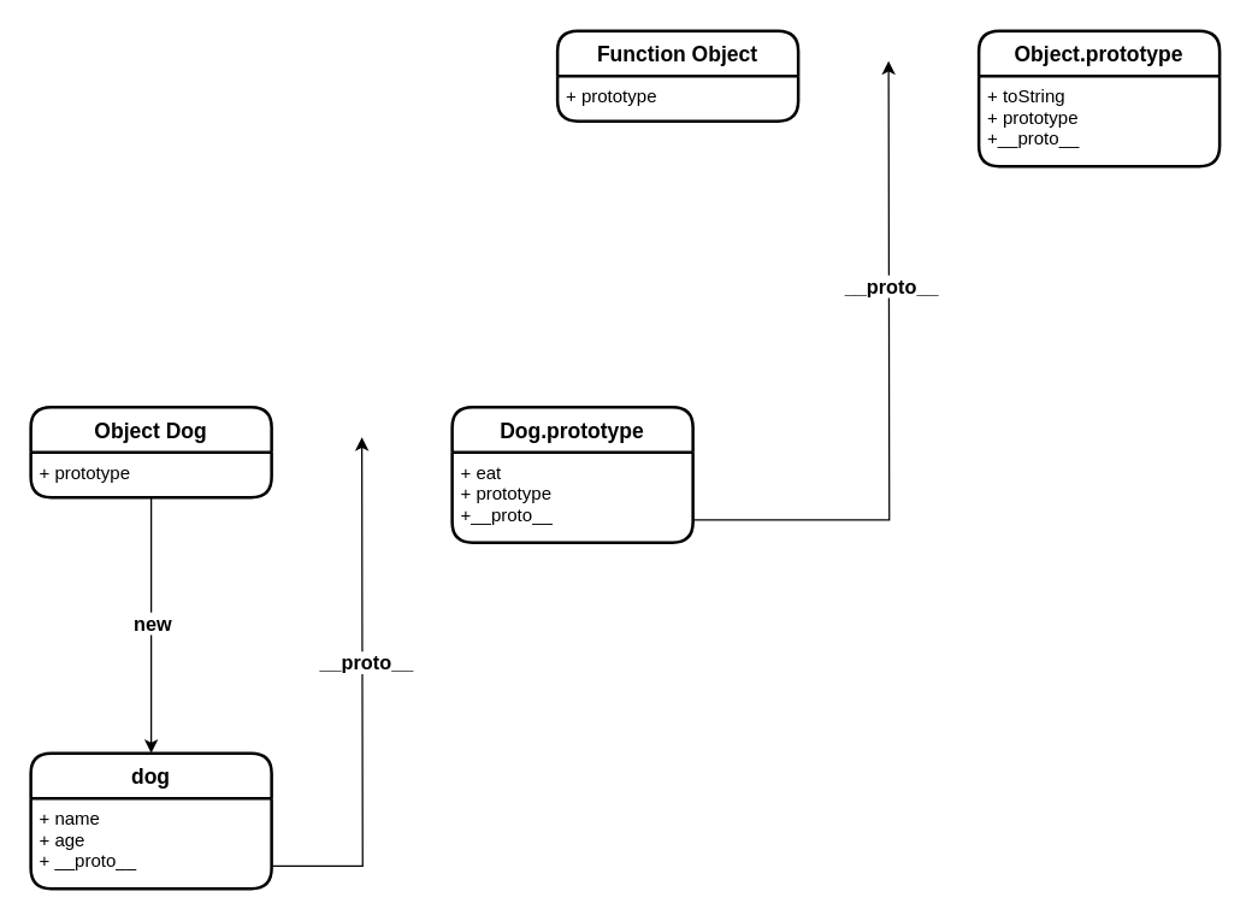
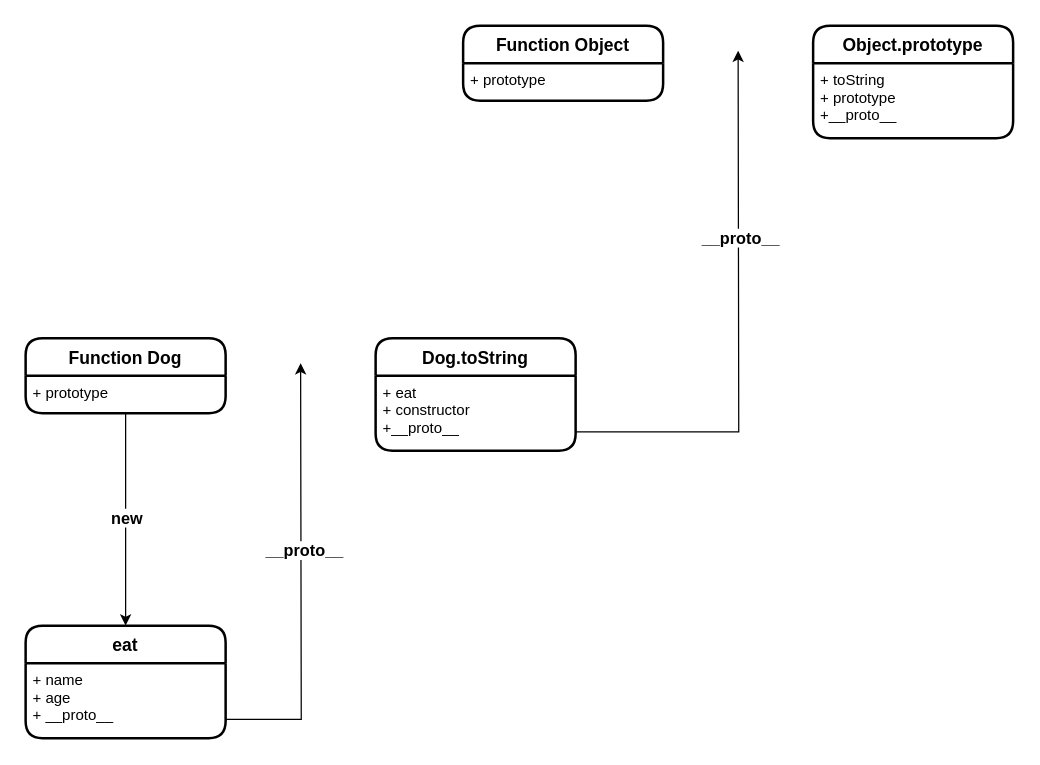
  <mxCell id="0" />
  <mxCell id="1" parent="0" />
- <mxCell id="2" value="Dog.prototype" style="swimlane;childLayout=stackLayout;horizontal=1;startSize=30;horizontalStack=0;rounded=1;fontSize=14;fontStyle=1;strokeWidth=2;resizeParent=0;resizeLast=1;shadow=0;dashed=0;align=center;" vertex="1" parent="1"><mxGeometry x="300" y="270" width="160" height="90" as="geometry" /></mxCell>
- <mxCell id="3" value="+ eat&#10;+ prototype&#10;+__proto__" style="align=left;strokeColor=none;fillColor=none;spacingLeft=4;fontSize=12;verticalAlign=top;resizable=0;rotatable=0;part=1;" vertex="1" parent="2"><mxGeometry y="30" width="160" height="60" as="geometry" /></mxCell>
- <mxCell id="4" value="Object Dog" style="swimlane;childLayout=stackLayout;horizontal=1;startSize=30;horizontalStack=0;rounded=1;fontSize=14;fontStyle=1;strokeWidth=2;resizeParent=0;resizeLast=1;shadow=0;dashed=0;align=center;" vertex="1" parent="1"><mxGeometry x="20" y="270" width="160" height="60" as="geometry" /></mxCell>
+ <mxCell id="2" value="Dog.toString" style="swimlane;childLayout=stackLayout;horizontal=1;startSize=30;horizontalStack=0;rounded=1;fontSize=14;fontStyle=1;strokeWidth=2;resizeParent=0;resizeLast=1;shadow=0;dashed=0;align=center;" vertex="1" parent="1"><mxGeometry x="300" y="270" width="160" height="90" as="geometry" /></mxCell>
+ <mxCell id="3" value="+ eat&#10;+ constructor&#10;+__proto__" style="align=left;strokeColor=none;fillColor=none;spacingLeft=4;fontSize=12;verticalAlign=top;resizable=0;rotatable=0;part=1;" vertex="1" parent="2"><mxGeometry y="30" width="160" height="60" as="geometry" /></mxCell>
+ <mxCell id="4" value="Function Dog" style="swimlane;childLayout=stackLayout;horizontal=1;startSize=30;horizontalStack=0;rounded=1;fontSize=14;fontStyle=1;strokeWidth=2;resizeParent=0;resizeLast=1;shadow=0;dashed=0;align=center;" vertex="1" parent="1"><mxGeometry x="20" y="270" width="160" height="60" as="geometry" /></mxCell>
  <mxCell id="5" value="+ prototype" style="align=left;strokeColor=none;fillColor=none;spacingLeft=4;fontSize=12;verticalAlign=top;resizable=0;rotatable=0;part=1;" vertex="1" parent="4"><mxGeometry y="30" width="160" height="30" as="geometry" /></mxCell>
- <mxCell id="6" value="dog" style="swimlane;childLayout=stackLayout;horizontal=1;startSize=30;horizontalStack=0;rounded=1;fontSize=14;fontStyle=1;strokeWidth=2;resizeParent=0;resizeLast=1;shadow=0;dashed=0;align=center;" vertex="1" parent="1"><mxGeometry x="20" y="500" width="160" height="90" as="geometry" /></mxCell>
+ <mxCell id="6" value="eat" style="swimlane;childLayout=stackLayout;horizontal=1;startSize=30;horizontalStack=0;rounded=1;fontSize=14;fontStyle=1;strokeWidth=2;resizeParent=0;resizeLast=1;shadow=0;dashed=0;align=center;" vertex="1" parent="1"><mxGeometry x="20" y="500" width="160" height="90" as="geometry" /></mxCell>
  <mxCell id="7" value="+ name&#10;+ age&#10;+ __proto__&#10;" style="align=left;strokeColor=none;fillColor=none;spacingLeft=4;fontSize=12;verticalAlign=top;resizable=0;rotatable=0;part=1;" vertex="1" parent="6"><mxGeometry y="30" width="160" height="60" as="geometry" /></mxCell>
  <mxCell id="8" style="edgeStyle=orthogonalEdgeStyle;rounded=0;orthogonalLoop=1;jettySize=auto;html=1;exitX=0.5;exitY=1;exitDx=0;exitDy=0;entryX=0.5;entryY=0;entryDx=0;entryDy=0;" edge="1" parent="1" source="5" target="6"><mxGeometry relative="1" as="geometry" /></mxCell>
  <mxCell id="9" value="new" style="edgeLabel;html=1;align=center;verticalAlign=middle;resizable=0;points=[];fontSize=13;fontStyle=1" vertex="1" connectable="0" parent="8"><mxGeometry x="0.145" y="2" relative="1" as="geometry"><mxPoint x="-2" y="-14" as="offset" /></mxGeometry></mxCell>
  <mxCell id="10" style="edgeStyle=orthogonalEdgeStyle;rounded=0;orthogonalLoop=1;jettySize=auto;html=1;exitX=1;exitY=0.75;exitDx=0;exitDy=0;" edge="1" parent="1" source="7"><mxGeometry relative="1" as="geometry"><mxPoint x="240" y="290" as="targetPoint" /></mxGeometry></mxCell>
  <mxCell id="11" value="&lt;font style=&quot;font-size: 13px&quot;&gt;&lt;b&gt;__proto__&lt;/b&gt;&lt;/font&gt;" style="edgeLabel;html=1;align=center;verticalAlign=middle;resizable=0;points=[];" vertex="1" connectable="0" parent="10"><mxGeometry x="0.132" y="-2" relative="1" as="geometry"><mxPoint as="offset" /></mxGeometry></mxCell>
  <mxCell id="12" value="Object.prototype" style="swimlane;childLayout=stackLayout;horizontal=1;startSize=30;horizontalStack=0;rounded=1;fontSize=14;fontStyle=1;strokeWidth=2;resizeParent=0;resizeLast=1;shadow=0;dashed=0;align=center;" vertex="1" parent="1"><mxGeometry x="650" y="20" width="160" height="90" as="geometry" /></mxCell>
  <mxCell id="13" value="+ toString&#10;+ prototype&#10;+__proto__" style="align=left;strokeColor=none;fillColor=none;spacingLeft=4;fontSize=12;verticalAlign=top;resizable=0;rotatable=0;part=1;" vertex="1" parent="12"><mxGeometry y="30" width="160" height="60" as="geometry" /></mxCell>
  <mxCell id="14" value="Function Object" style="swimlane;childLayout=stackLayout;horizontal=1;startSize=30;horizontalStack=0;rounded=1;fontSize=14;fontStyle=1;strokeWidth=2;resizeParent=0;resizeLast=1;shadow=0;dashed=0;align=center;" vertex="1" parent="1"><mxGeometry x="370" y="20" width="160" height="60" as="geometry" /></mxCell>
  <mxCell id="15" value="+ prototype" style="align=left;strokeColor=none;fillColor=none;spacingLeft=4;fontSize=12;verticalAlign=top;resizable=0;rotatable=0;part=1;" vertex="1" parent="14"><mxGeometry y="30" width="160" height="30" as="geometry" /></mxCell>
  <mxCell id="16" style="edgeStyle=orthogonalEdgeStyle;rounded=0;orthogonalLoop=1;jettySize=auto;html=1;exitX=1;exitY=0.75;exitDx=0;exitDy=0;" edge="1" parent="1" source="3"><mxGeometry relative="1" as="geometry"><mxPoint x="590" y="40" as="targetPoint" /></mxGeometry></mxCell>
  <mxCell id="17" value="&lt;font style=&quot;font-size: 13px&quot;&gt;&lt;b&gt;__proto__&lt;/b&gt;&lt;/font&gt;" style="edgeLabel;html=1;align=center;verticalAlign=middle;resizable=0;points=[];" vertex="1" connectable="0" parent="16"><mxGeometry x="0.315" y="-1" relative="1" as="geometry"><mxPoint as="offset" /></mxGeometry></mxCell>
